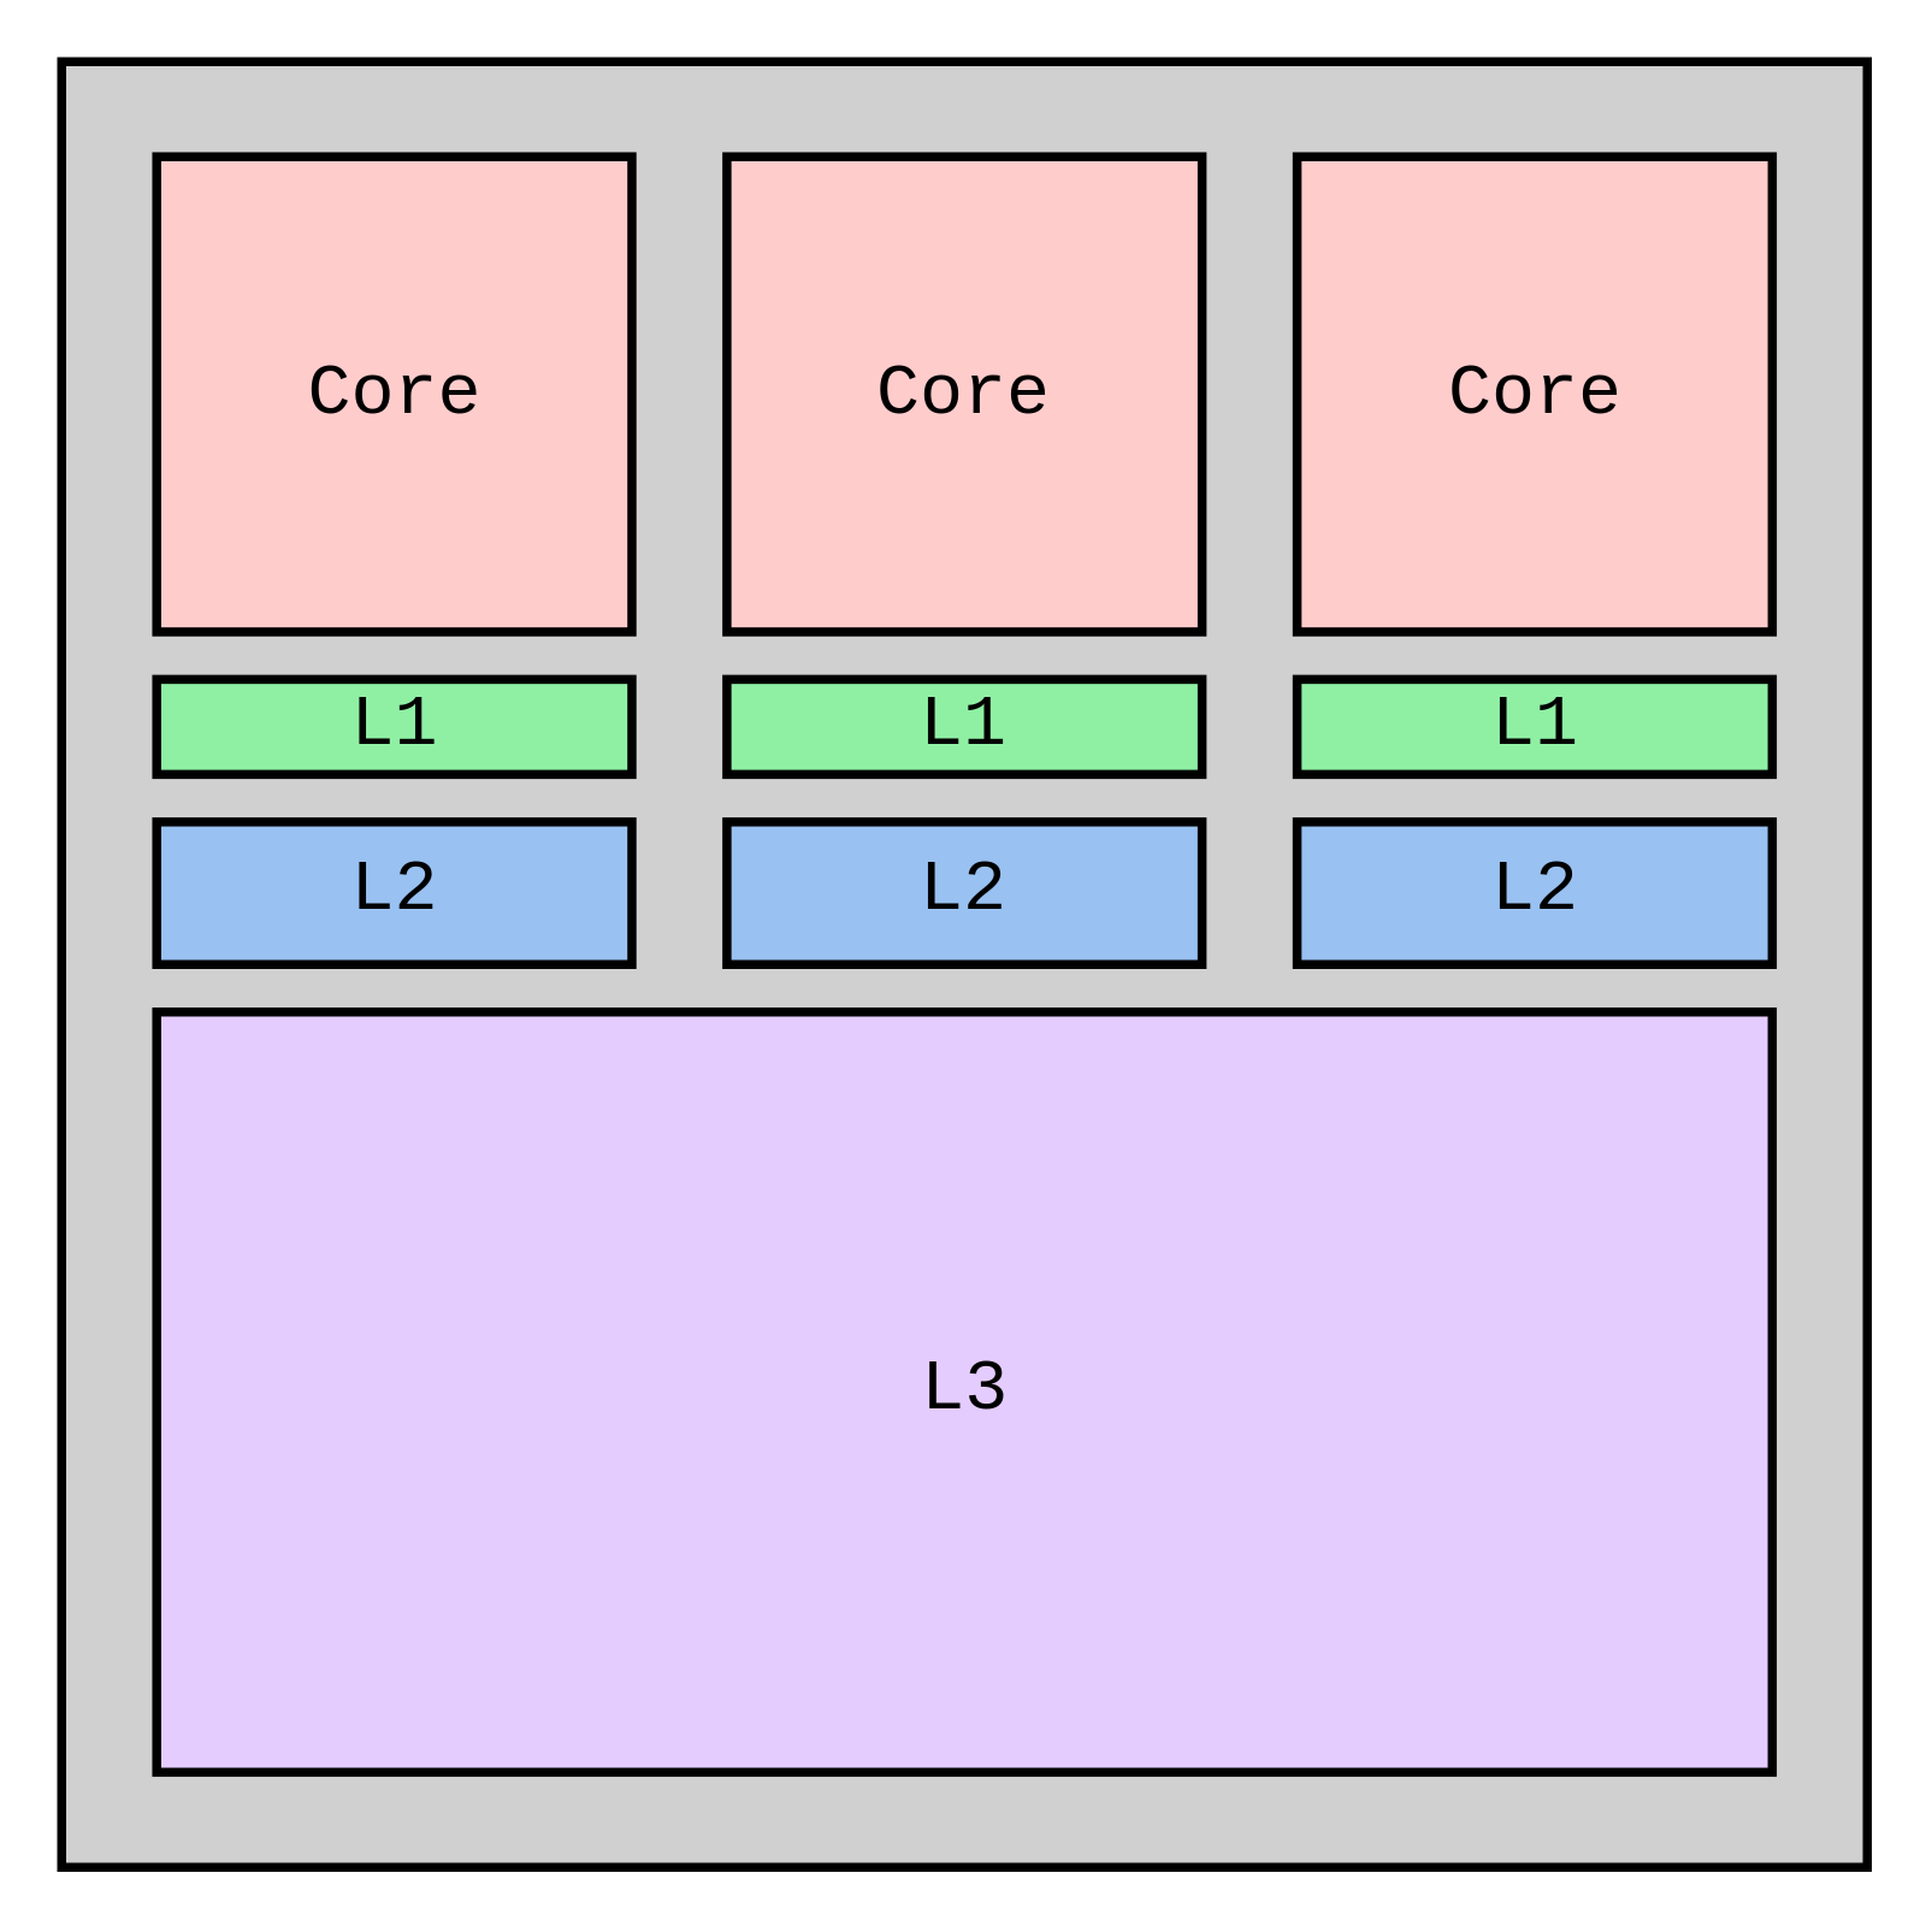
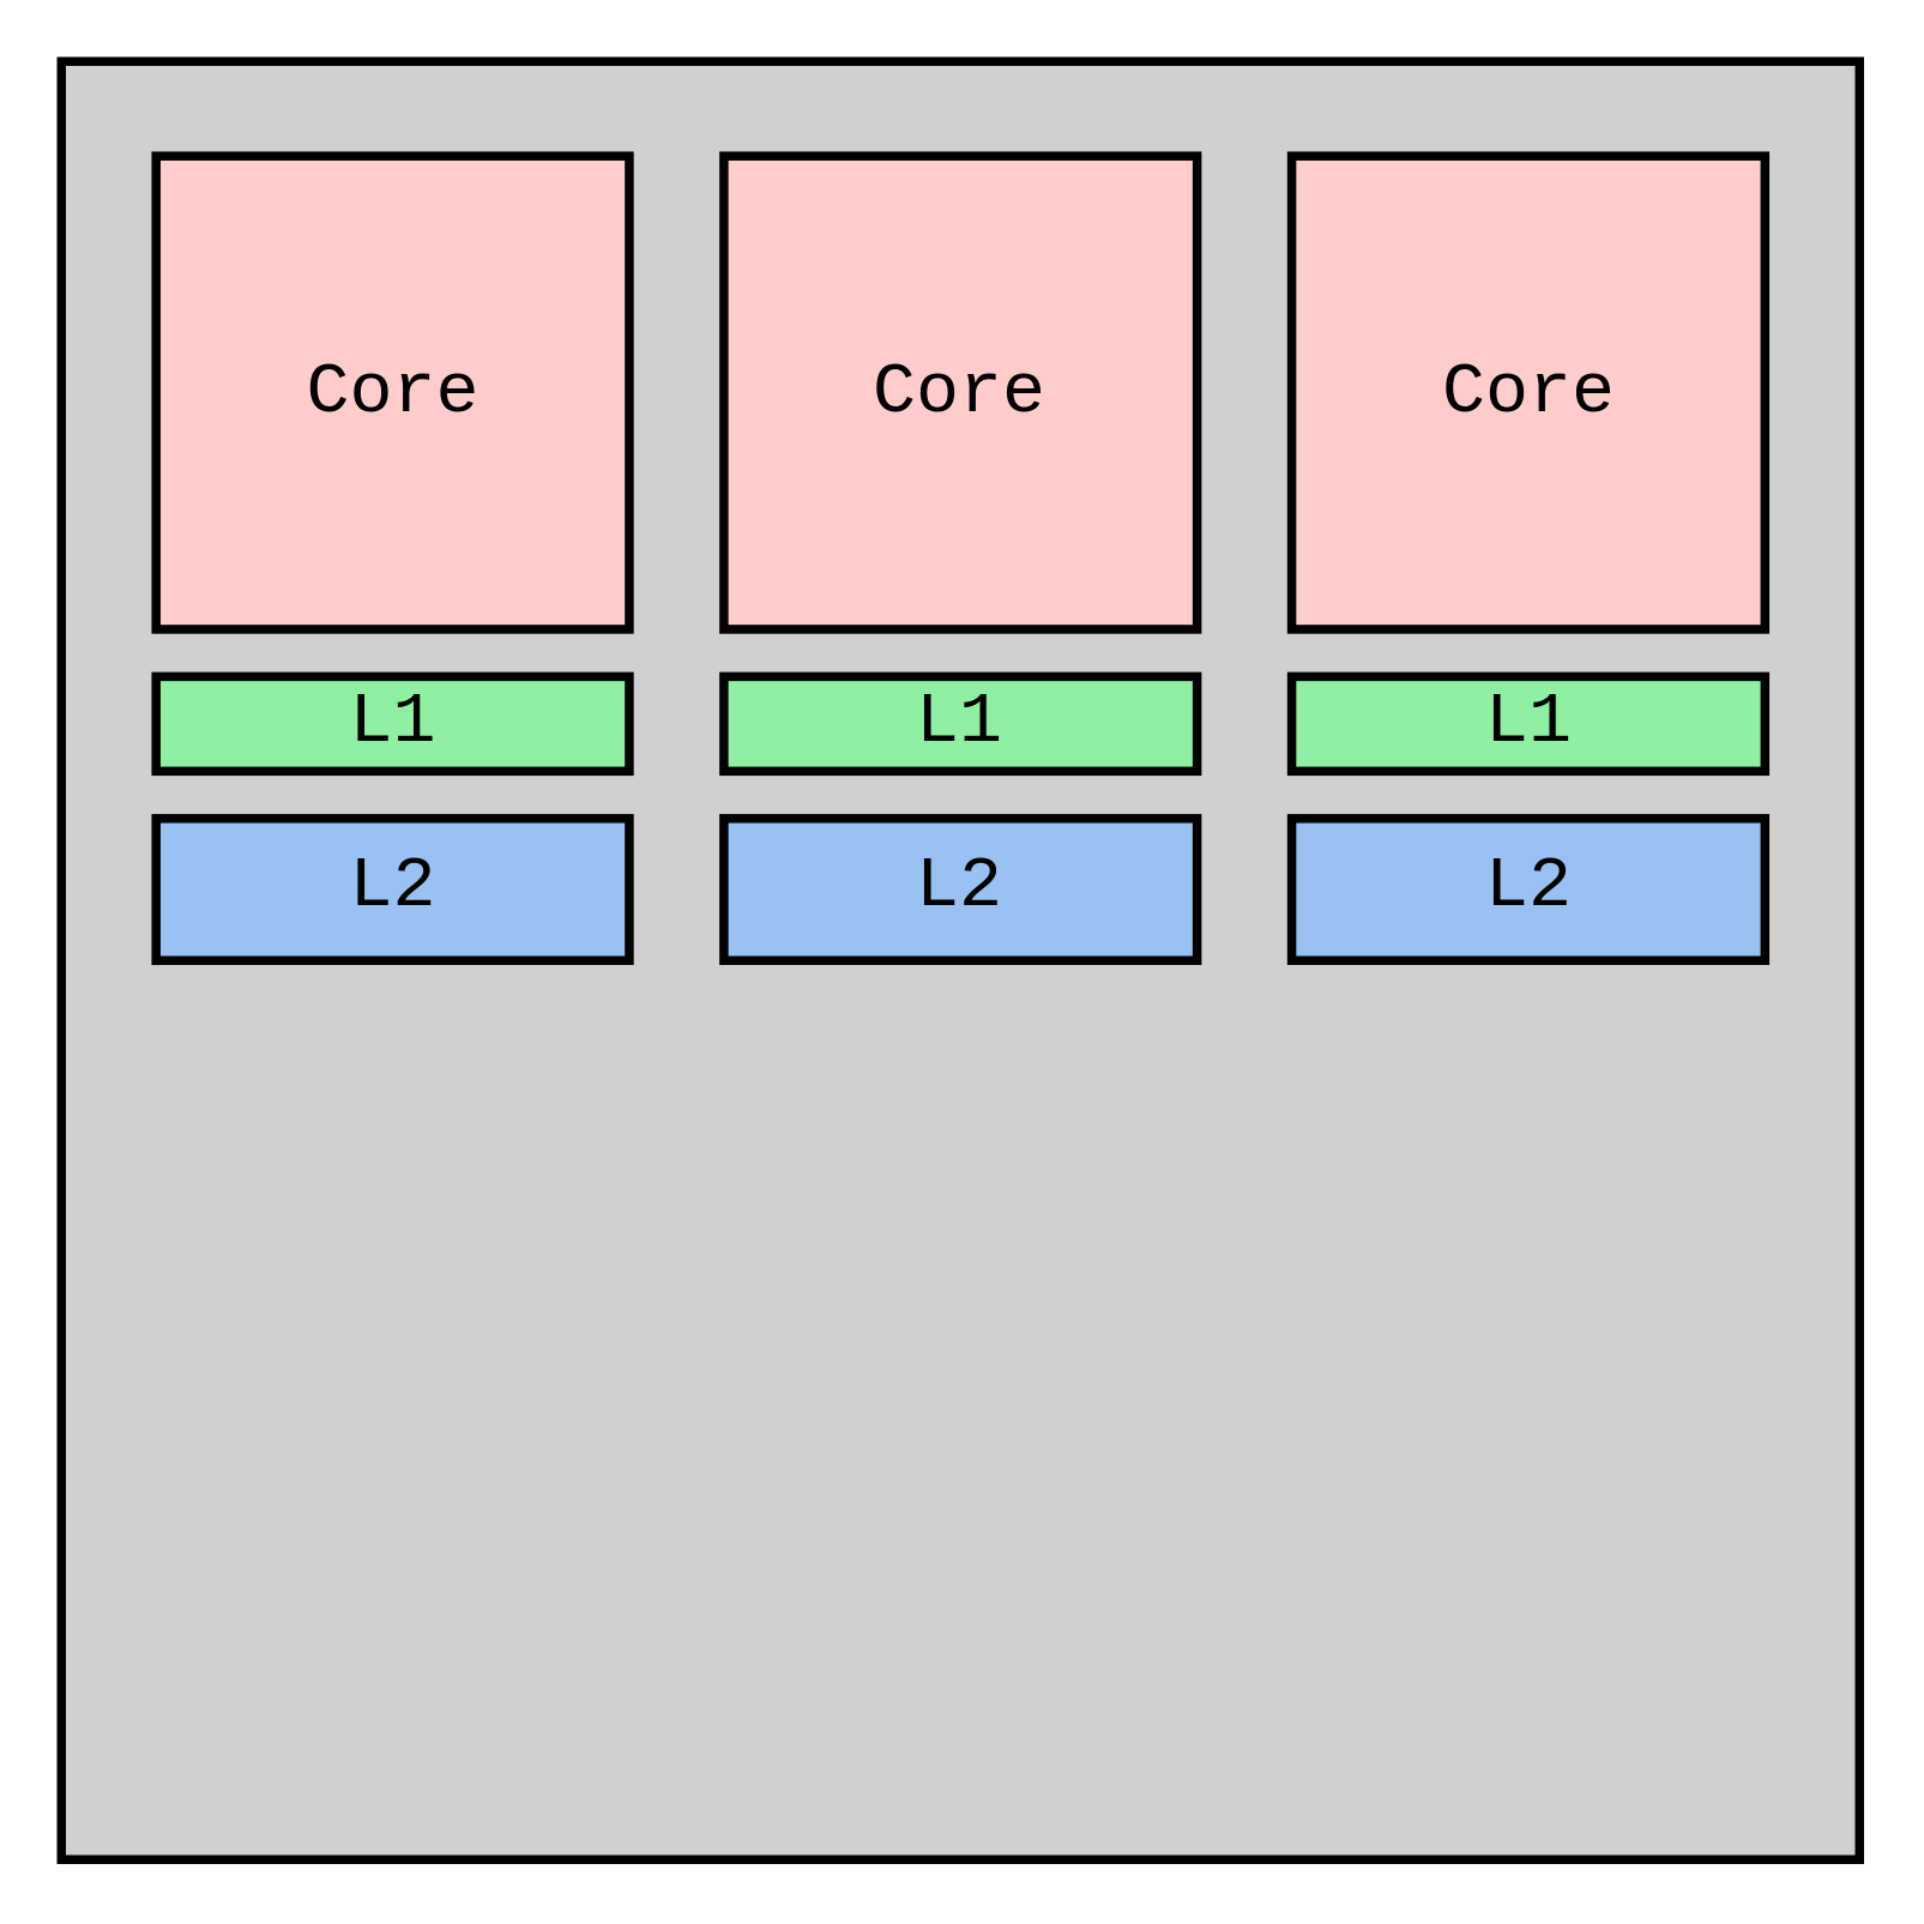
  <mxCell id="0" />
  <mxCell id="1" parent="0" />
  <mxCell id="2" value="" style="group" vertex="1" connectable="0" parent="1"><mxGeometry x="20" y="20" width="600" height="600" as="geometry" /></mxCell>
  <mxCell id="3" value="" style="rounded=0;whiteSpace=wrap;html=1;strokeWidth=3;fontFamily=Courier New;fontSize=24;fillColor=#D0D0D0;" parent="2" vertex="1"><mxGeometry width="600" height="600" as="geometry" /></mxCell>
  <mxCell id="4" value="Core" style="rounded=0;whiteSpace=wrap;html=1;strokeWidth=3;fillColor=#FFCCCC;fontFamily=Courier New;fontSize=24;" parent="2" vertex="1"><mxGeometry x="31.579" y="31.579" width="157.895" height="157.895" as="geometry" /></mxCell>
  <mxCell id="5" value="Core" style="rounded=0;whiteSpace=wrap;html=1;strokeWidth=3;fillColor=#FFCCCC;fontFamily=Courier New;fontSize=24;" parent="2" vertex="1"><mxGeometry x="221.053" y="31.579" width="157.895" height="157.895" as="geometry" /></mxCell>
  <mxCell id="6" value="Core" style="rounded=0;whiteSpace=wrap;html=1;strokeWidth=3;fillColor=#FFCCCC;fontFamily=Courier New;fontSize=24;" parent="2" vertex="1"><mxGeometry x="410.526" y="31.579" width="157.895" height="157.895" as="geometry" /></mxCell>
  <mxCell id="7" value="L1" style="rounded=0;whiteSpace=wrap;html=1;strokeWidth=3;fillColor=#8ff0a4;fontFamily=Courier New;fontSize=24;" parent="2" vertex="1"><mxGeometry x="31.579" y="205.263" width="157.895" height="31.579" as="geometry" /></mxCell>
  <mxCell id="8" value="L1" style="rounded=0;whiteSpace=wrap;html=1;strokeWidth=3;fillColor=#8ff0a4;fontFamily=Courier New;fontSize=24;" parent="2" vertex="1"><mxGeometry x="221.053" y="205.263" width="157.895" height="31.579" as="geometry" /></mxCell>
  <mxCell id="9" value="L1" style="rounded=0;whiteSpace=wrap;html=1;strokeWidth=3;fillColor=#8ff0a4;fontFamily=Courier New;fontSize=24;" parent="2" vertex="1"><mxGeometry x="410.526" y="205.263" width="157.895" height="31.579" as="geometry" /></mxCell>
  <mxCell id="10" value="L2" style="rounded=0;whiteSpace=wrap;html=1;strokeWidth=3;fillColor=#99c1f1;fontFamily=Courier New;fontSize=24;" parent="2" vertex="1"><mxGeometry x="31.579" y="252.632" width="157.895" height="47.368" as="geometry" /></mxCell>
  <mxCell id="11" value="L2" style="rounded=0;whiteSpace=wrap;html=1;strokeWidth=3;fillColor=#99c1f1;fontFamily=Courier New;fontSize=24;" parent="2" vertex="1"><mxGeometry x="221.053" y="252.632" width="157.895" height="47.368" as="geometry" /></mxCell>
  <mxCell id="12" value="L2" style="rounded=0;whiteSpace=wrap;html=1;strokeWidth=3;fillColor=#99c1f1;fontFamily=Courier New;fontSize=24;" parent="2" vertex="1"><mxGeometry x="410.526" y="252.632" width="157.895" height="47.368" as="geometry" /></mxCell>
- <mxCell id="13" value="L3" style="rounded=0;whiteSpace=wrap;html=1;strokeWidth=3;fillColor=#E5CCFF;fontFamily=Courier New;fontSize=24;" parent="2" vertex="1"><mxGeometry x="31.579" y="315.789" width="536.842" height="252.632" as="geometry" /></mxCell>
